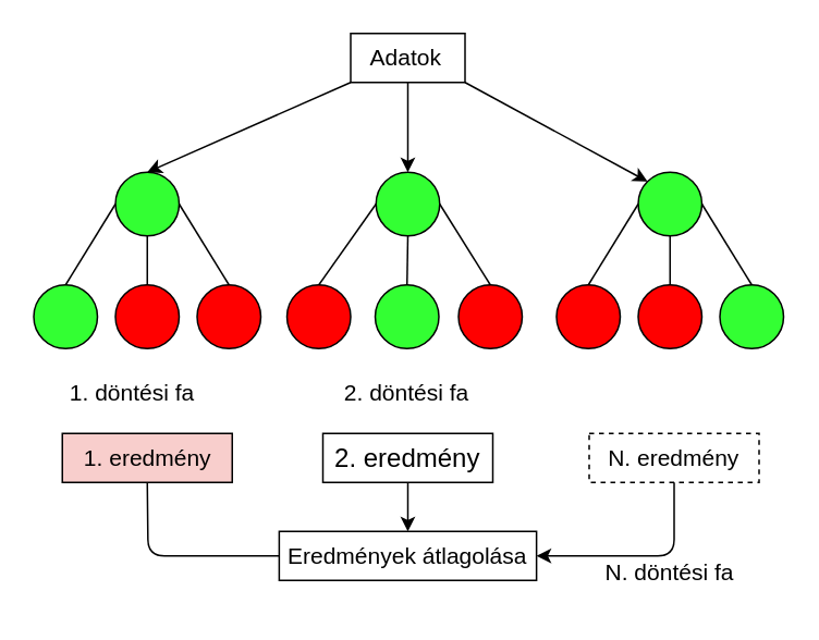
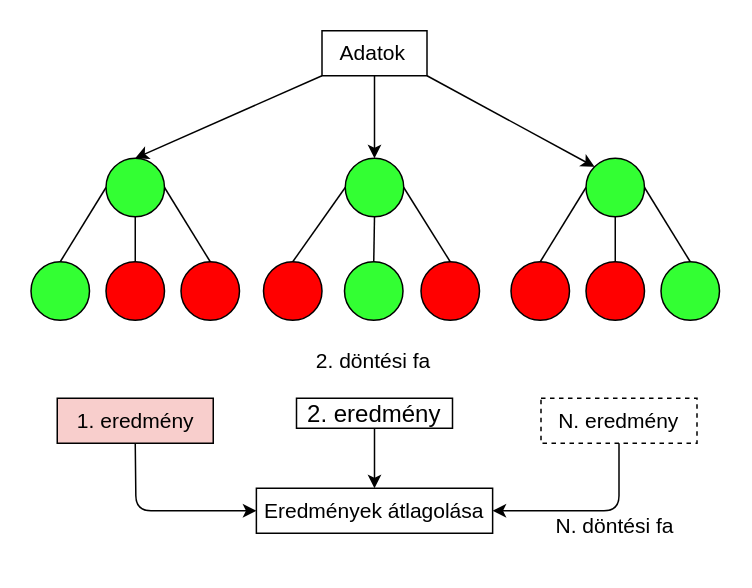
  <mxCell id="0" />
  <mxCell id="1" parent="0" />
  <mxCell id="2" value="" style="rounded=0;whiteSpace=wrap;html=1;" vertex="1" parent="1"><mxGeometry x="214" y="20" width="70" height="30" as="geometry" /></mxCell>
  <mxCell id="3" value="&lt;font style=&quot;font-size: 14px&quot;&gt;Adatok&lt;/font&gt;" style="text;html=1;strokeColor=none;fillColor=none;align=center;verticalAlign=middle;whiteSpace=wrap;rounded=0;" vertex="1" parent="1"><mxGeometry x="228" y="25" width="40" height="20" as="geometry" /></mxCell>
  <mxCell id="4" value="" style="ellipse;whiteSpace=wrap;html=1;aspect=fixed;fillColor=#33FF33;" vertex="1" parent="1"><mxGeometry x="20" y="174" width="39" height="39" as="geometry" /></mxCell>
  <mxCell id="5" value="" style="ellipse;whiteSpace=wrap;html=1;aspect=fixed;fillColor=#FF0000;" vertex="1" parent="1"><mxGeometry x="120" y="174" width="39" height="39" as="geometry" /></mxCell>
  <mxCell id="6" value="" style="ellipse;whiteSpace=wrap;html=1;aspect=fixed;fillColor=#33FF33;" vertex="1" parent="1"><mxGeometry x="440" y="174" width="39" height="39" as="geometry" /></mxCell>
  <mxCell id="7" value="" style="ellipse;whiteSpace=wrap;html=1;aspect=fixed;fillColor=#FF0000;" vertex="1" parent="1"><mxGeometry x="340" y="174" width="39" height="39" as="geometry" /></mxCell>
  <mxCell id="8" value="" style="ellipse;whiteSpace=wrap;html=1;aspect=fixed;fillColor=#FF0000;" vertex="1" parent="1"><mxGeometry x="280" y="174" width="39" height="39" as="geometry" /></mxCell>
  <mxCell id="9" value="" style="ellipse;whiteSpace=wrap;html=1;aspect=fixed;fillColor=#FF0000;" vertex="1" parent="1"><mxGeometry x="175" y="174" width="39" height="39" as="geometry" /></mxCell>
  <mxCell id="10" value="" style="ellipse;whiteSpace=wrap;html=1;aspect=fixed;fillColor=#FF0000;" vertex="1" parent="1"><mxGeometry x="390" y="174" width="39" height="39" as="geometry" /></mxCell>
  <mxCell id="11" value="" style="ellipse;whiteSpace=wrap;html=1;aspect=fixed;fillColor=#33FF33;" vertex="1" parent="1"><mxGeometry x="229" y="174" width="39" height="39" as="geometry" /></mxCell>
  <mxCell id="12" value="" style="ellipse;whiteSpace=wrap;html=1;aspect=fixed;fillColor=#FF0000;" vertex="1" parent="1"><mxGeometry x="70" y="174" width="39" height="39" as="geometry" /></mxCell>
  <mxCell id="13" value="" style="ellipse;whiteSpace=wrap;html=1;aspect=fixed;fillColor=#33FF33;" vertex="1" parent="1"><mxGeometry x="70" y="105" width="39" height="39" as="geometry" /></mxCell>
  <mxCell id="14" value="" style="ellipse;whiteSpace=wrap;html=1;aspect=fixed;fillColor=#33FF33;" vertex="1" parent="1"><mxGeometry x="229.5" y="105" width="39" height="39" as="geometry" /></mxCell>
  <mxCell id="15" value="" style="ellipse;whiteSpace=wrap;html=1;aspect=fixed;fillColor=#33FF33;" vertex="1" parent="1"><mxGeometry x="390" y="105" width="39" height="39" as="geometry" /></mxCell>
  <mxCell id="16" value="" style="endArrow=classic;html=1;exitX=0;exitY=1;exitDx=0;exitDy=0;entryX=0.5;entryY=0;entryDx=0;entryDy=0;" edge="1" parent="1" source="2" target="13"><mxGeometry width="50" height="50" relative="1" as="geometry"><mxPoint x="260" y="285" as="sourcePoint" /><mxPoint x="310" y="235" as="targetPoint" /></mxGeometry></mxCell>
  <mxCell id="17" value="" style="endArrow=classic;html=1;exitX=0.5;exitY=1;exitDx=0;exitDy=0;entryX=0.5;entryY=0;entryDx=0;entryDy=0;" edge="1" parent="1" source="2" target="14"><mxGeometry width="50" height="50" relative="1" as="geometry"><mxPoint x="260" y="285" as="sourcePoint" /><mxPoint x="310" y="235" as="targetPoint" /></mxGeometry></mxCell>
  <mxCell id="18" value="" style="endArrow=classic;html=1;exitX=1;exitY=1;exitDx=0;exitDy=0;entryX=0;entryY=0;entryDx=0;entryDy=0;" edge="1" parent="1" source="2" target="15"><mxGeometry width="50" height="50" relative="1" as="geometry"><mxPoint x="260" y="285" as="sourcePoint" /><mxPoint x="310" y="235" as="targetPoint" /></mxGeometry></mxCell>
  <mxCell id="19" value="" style="endArrow=none;html=1;exitX=0;exitY=0.5;exitDx=0;exitDy=0;entryX=0.5;entryY=0;entryDx=0;entryDy=0;" edge="1" parent="1" source="13" target="4"><mxGeometry width="50" height="50" relative="1" as="geometry"><mxPoint x="260" y="285" as="sourcePoint" /><mxPoint x="310" y="235" as="targetPoint" /></mxGeometry></mxCell>
  <mxCell id="20" value="" style="endArrow=none;html=1;exitX=0.5;exitY=1;exitDx=0;exitDy=0;entryX=0.5;entryY=0;entryDx=0;entryDy=0;" edge="1" parent="1" source="13" target="12"><mxGeometry width="50" height="50" relative="1" as="geometry"><mxPoint x="260" y="285" as="sourcePoint" /><mxPoint x="310" y="235" as="targetPoint" /></mxGeometry></mxCell>
  <mxCell id="21" value="" style="endArrow=none;html=1;exitX=1;exitY=0.5;exitDx=0;exitDy=0;entryX=0.5;entryY=0;entryDx=0;entryDy=0;" edge="1" parent="1" source="13" target="5"><mxGeometry width="50" height="50" relative="1" as="geometry"><mxPoint x="260" y="285" as="sourcePoint" /><mxPoint x="310" y="235" as="targetPoint" /></mxGeometry></mxCell>
  <mxCell id="22" value="" style="endArrow=none;html=1;exitX=0;exitY=0.5;exitDx=0;exitDy=0;entryX=0.5;entryY=0;entryDx=0;entryDy=0;" edge="1" parent="1" source="14" target="9"><mxGeometry width="50" height="50" relative="1" as="geometry"><mxPoint x="260" y="285" as="sourcePoint" /><mxPoint x="310" y="235" as="targetPoint" /></mxGeometry></mxCell>
  <mxCell id="23" value="" style="endArrow=none;html=1;exitX=0.5;exitY=1;exitDx=0;exitDy=0;entryX=0.5;entryY=0;entryDx=0;entryDy=0;" edge="1" parent="1" source="14" target="11"><mxGeometry width="50" height="50" relative="1" as="geometry"><mxPoint x="260" y="285" as="sourcePoint" /><mxPoint x="310" y="235" as="targetPoint" /></mxGeometry></mxCell>
  <mxCell id="24" value="" style="endArrow=none;html=1;exitX=1;exitY=0.5;exitDx=0;exitDy=0;entryX=0.5;entryY=0;entryDx=0;entryDy=0;" edge="1" parent="1" source="14" target="8"><mxGeometry width="50" height="50" relative="1" as="geometry"><mxPoint x="260" y="285" as="sourcePoint" /><mxPoint x="310" y="235" as="targetPoint" /></mxGeometry></mxCell>
  <mxCell id="25" value="" style="endArrow=none;html=1;exitX=0;exitY=0.5;exitDx=0;exitDy=0;entryX=0.5;entryY=0;entryDx=0;entryDy=0;" edge="1" parent="1" source="15" target="7"><mxGeometry width="50" height="50" relative="1" as="geometry"><mxPoint x="260" y="285" as="sourcePoint" /><mxPoint x="310" y="235" as="targetPoint" /></mxGeometry></mxCell>
  <mxCell id="26" value="" style="endArrow=none;html=1;exitX=0.5;exitY=1;exitDx=0;exitDy=0;entryX=0.5;entryY=0;entryDx=0;entryDy=0;" edge="1" parent="1" source="15" target="10"><mxGeometry width="50" height="50" relative="1" as="geometry"><mxPoint x="260" y="285" as="sourcePoint" /><mxPoint x="310" y="235" as="targetPoint" /></mxGeometry></mxCell>
  <mxCell id="27" value="" style="endArrow=none;html=1;exitX=1;exitY=0.5;exitDx=0;exitDy=0;entryX=0.5;entryY=0;entryDx=0;entryDy=0;" edge="1" parent="1" source="15" target="6"><mxGeometry width="50" height="50" relative="1" as="geometry"><mxPoint x="260" y="285" as="sourcePoint" /><mxPoint x="310" y="235" as="targetPoint" /></mxGeometry></mxCell>
- <mxCell id="28" value="&lt;font style=&quot;font-size: 14px&quot;&gt;1. döntési fa&lt;/font&gt;" style="text;html=1;strokeColor=none;fillColor=none;align=center;verticalAlign=middle;whiteSpace=wrap;rounded=0;" vertex="1" parent="1"><mxGeometry x="30" y="220" width="101" height="40" as="geometry" /></mxCell>
  <mxCell id="29" value="&lt;font style=&quot;font-size: 14px&quot;&gt;2. döntési fa&lt;/font&gt;" style="text;html=1;strokeColor=none;fillColor=none;align=center;verticalAlign=middle;whiteSpace=wrap;rounded=0;" vertex="1" parent="1"><mxGeometry x="202.75" y="225" width="90.5" height="30" as="geometry" /></mxCell>
  <mxCell id="30" value="&lt;font style=&quot;font-size: 14px&quot;&gt;N. döntési fa&lt;/font&gt;" style="text;html=1;strokeColor=none;fillColor=none;align=center;verticalAlign=middle;whiteSpace=wrap;rounded=0;" vertex="1" parent="1"><mxGeometry x="359" y="330" width="101" height="40" as="geometry" /></mxCell>
  <mxCell id="31" value="&lt;font style=&quot;font-size: 14px&quot;&gt;N. eredmény&lt;/font&gt;" style="rounded=0;whiteSpace=wrap;html=1;fillColor=#FFFFFF;dashed=1;" vertex="1" parent="1"><mxGeometry x="360" y="265" width="104" height="30" as="geometry" /></mxCell>
- <mxCell id="32" value="&lt;font size=&quot;3&quot;&gt;2. eredmény&lt;br&gt;&lt;/font&gt;" style="rounded=0;whiteSpace=wrap;html=1;fillColor=#FFFFFF;" vertex="1" parent="1"><mxGeometry x="197" y="265" width="104" height="30" as="geometry" /></mxCell>
+ <mxCell id="32" value="&lt;font size=&quot;3&quot;&gt;2. eredmény&lt;br&gt;&lt;/font&gt;" style="rounded=0;whiteSpace=wrap;html=1;fillColor=#FFFFFF;" vertex="1" parent="1"><mxGeometry x="197" y="265" width="104" height="20" as="geometry" /></mxCell>
  <mxCell id="33" value="&lt;font style=&quot;font-size: 14px&quot;&gt;1. eredmény&lt;br&gt;&lt;/font&gt;" style="rounded=0;whiteSpace=wrap;html=1;fillColor=#f8cecc;" vertex="1" parent="1"><mxGeometry x="37.5" y="265" width="104" height="30" as="geometry" /></mxCell>
  <mxCell id="34" value="&lt;font style=&quot;font-size: 14px&quot;&gt;Eredmények átlagolása&lt;/font&gt;" style="rounded=0;whiteSpace=wrap;html=1;fillColor=#FFFFFF;" vertex="1" parent="1"><mxGeometry x="170.25" y="325" width="157.5" height="30" as="geometry" /></mxCell>
- <mxCell id="35" value="" style="endArrow=none;html=1;exitX=0.5;exitY=1;exitDx=0;exitDy=0;entryX=0;entryY=0.5;entryDx=0;entryDy=0;" edge="1" parent="1" source="33" target="34"><mxGeometry width="50" height="50" relative="1" as="geometry"><mxPoint x="260" y="285" as="sourcePoint" /><mxPoint x="310" y="235" as="targetPoint" /><Array as="points"><mxPoint x="90" y="340" /></Array></mxGeometry></mxCell>
+ <mxCell id="35" value="" style="endArrow=classic;html=1;exitX=0.5;exitY=1;exitDx=0;exitDy=0;entryX=0;entryY=0.5;entryDx=0;entryDy=0;" edge="1" parent="1" source="33" target="34"><mxGeometry width="50" height="50" relative="1" as="geometry"><mxPoint x="260" y="285" as="sourcePoint" /><mxPoint x="310" y="235" as="targetPoint" /><Array as="points"><mxPoint x="90" y="340" /></Array></mxGeometry></mxCell>
  <mxCell id="36" value="" style="endArrow=classic;html=1;exitX=0.5;exitY=1;exitDx=0;exitDy=0;entryX=0.5;entryY=0;entryDx=0;entryDy=0;" edge="1" parent="1" source="32" target="34"><mxGeometry width="50" height="50" relative="1" as="geometry"><mxPoint x="260" y="285" as="sourcePoint" /><mxPoint x="310" y="235" as="targetPoint" /></mxGeometry></mxCell>
  <mxCell id="37" value="" style="endArrow=classic;html=1;exitX=0.5;exitY=1;exitDx=0;exitDy=0;entryX=1;entryY=0.5;entryDx=0;entryDy=0;" edge="1" parent="1" source="31" target="34"><mxGeometry width="50" height="50" relative="1" as="geometry"><mxPoint x="260" y="285" as="sourcePoint" /><mxPoint x="310" y="235" as="targetPoint" /><Array as="points"><mxPoint x="412" y="340" /></Array></mxGeometry></mxCell>
